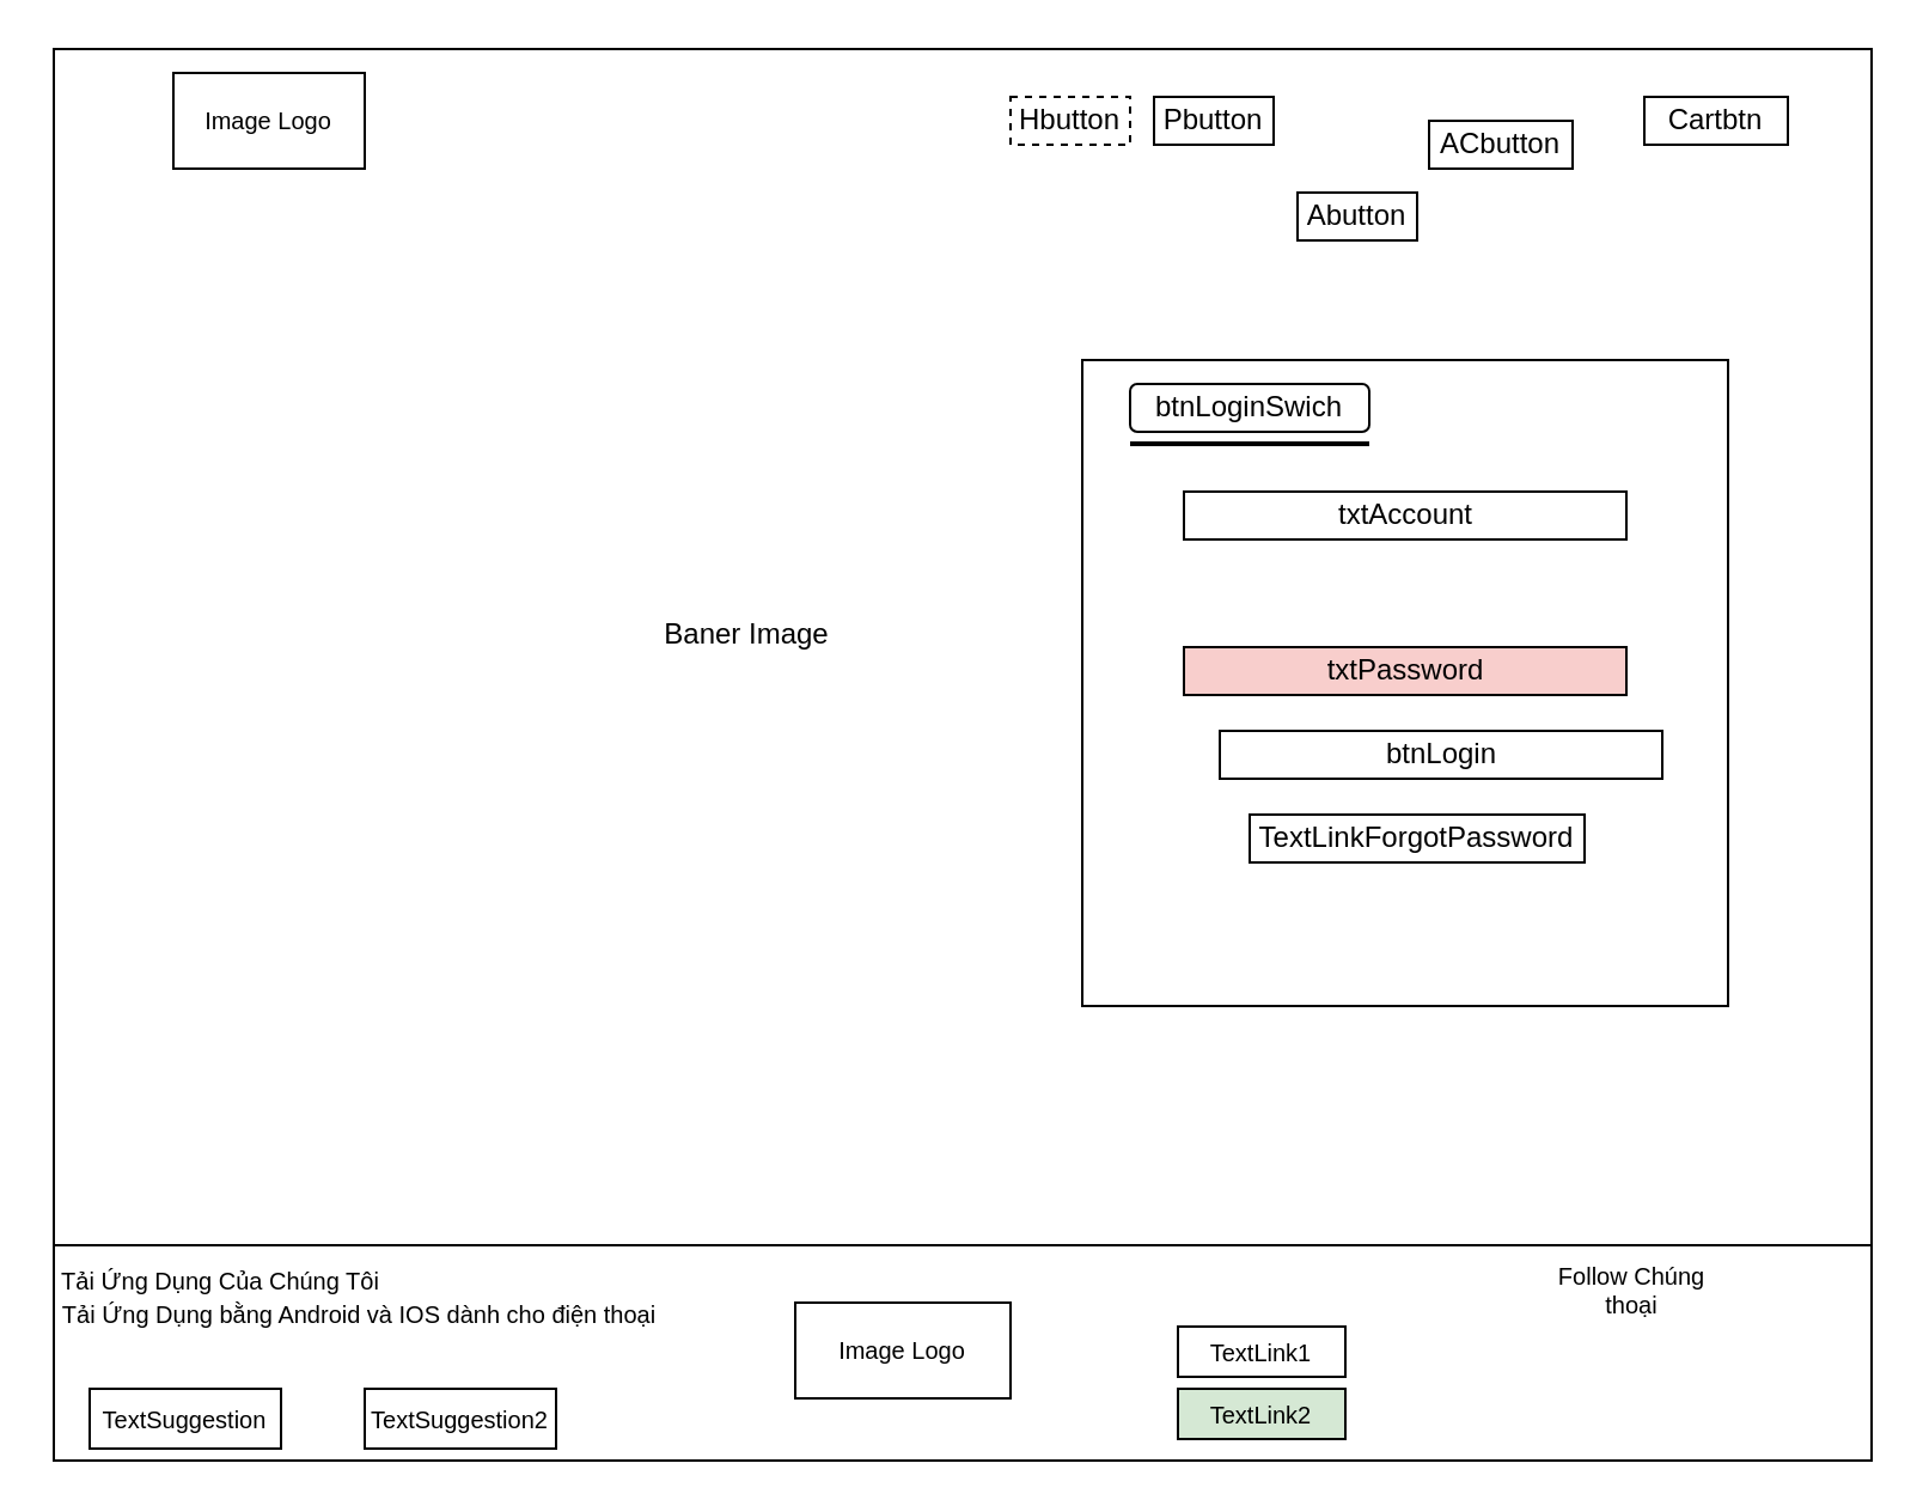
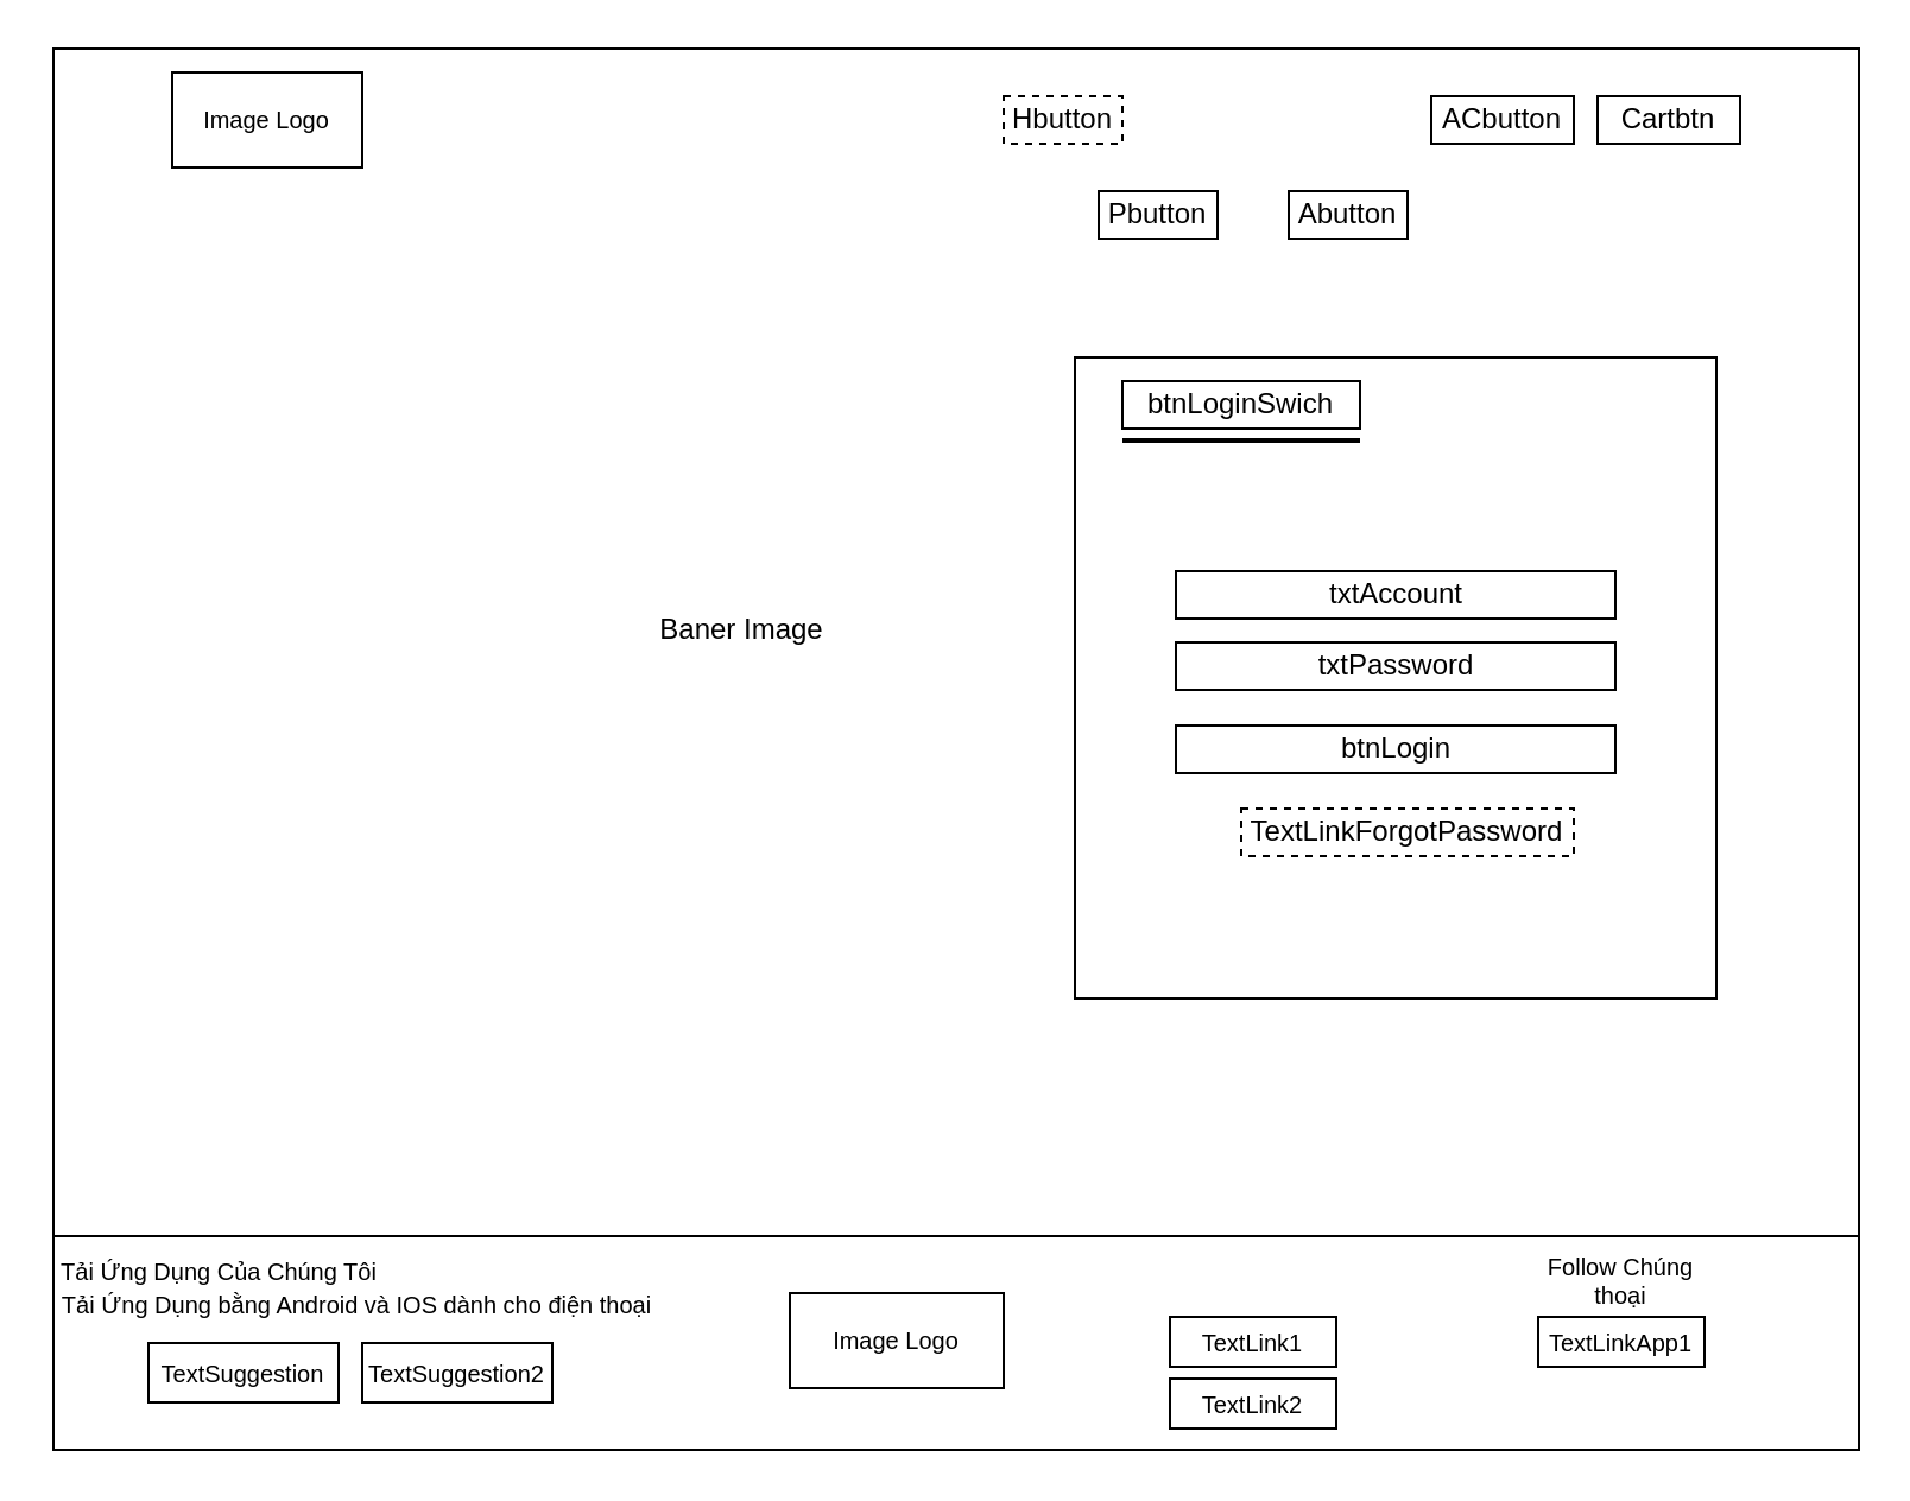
  <mxCell id="0" />
  <mxCell id="1" parent="0" />
  <mxCell id="2" value="" style="rounded=0;whiteSpace=wrap;html=1;" vertex="1" parent="1"><mxGeometry x="22" y="20" width="760" height="590" as="geometry" /></mxCell>
  <mxCell id="3" value="&lt;span style=&quot;font-size: 10px;&quot;&gt;Image Logo&lt;/span&gt;" style="rounded=0;whiteSpace=wrap;html=1;" vertex="1" parent="1"><mxGeometry x="72" y="30" width="80" height="40" as="geometry" /></mxCell>
  <mxCell id="4" value="Hbutton" style="rounded=0;whiteSpace=wrap;html=1;dashed=1;" vertex="1" parent="1"><mxGeometry x="422" y="40" width="50" height="20" as="geometry" /></mxCell>
- <mxCell id="5" value="Pbutton" style="rounded=0;whiteSpace=wrap;html=1;" vertex="1" parent="1"><mxGeometry x="482" y="40" width="50" height="20" as="geometry" /></mxCell>
+ <mxCell id="5" value="Pbutton" style="rounded=0;whiteSpace=wrap;html=1;" vertex="1" parent="1"><mxGeometry x="462" y="80" width="50" height="20" as="geometry" /></mxCell>
  <mxCell id="6" value="Abutton" style="rounded=0;whiteSpace=wrap;html=1;" vertex="1" parent="1"><mxGeometry x="542" y="80" width="50" height="20" as="geometry" /></mxCell>
- <mxCell id="7" value="ACbutton" style="rounded=0;whiteSpace=wrap;html=1;" vertex="1" parent="1"><mxGeometry x="597" y="50" width="60" height="20" as="geometry" /></mxCell>
- <mxCell id="8" value="Cartbtn" style="rounded=0;whiteSpace=wrap;html=1;" vertex="1" parent="1"><mxGeometry x="687" y="40" width="60" height="20" as="geometry" /></mxCell>
+ <mxCell id="7" value="ACbutton" style="rounded=0;whiteSpace=wrap;html=1;" vertex="1" parent="1"><mxGeometry x="602" y="40" width="60" height="20" as="geometry" /></mxCell>
+ <mxCell id="8" value="Cartbtn" style="rounded=0;whiteSpace=wrap;html=1;" vertex="1" parent="1"><mxGeometry x="672" y="40" width="60" height="20" as="geometry" /></mxCell>
  <mxCell id="9" value="" style="rounded=0;whiteSpace=wrap;html=1;" vertex="1" parent="1"><mxGeometry x="22" y="520" width="760" height="90" as="geometry" /></mxCell>
  <mxCell id="10" value="Tải Ứng Dụng Của Chúng Tôi" style="text;html=1;strokeColor=none;fillColor=none;align=center;verticalAlign=middle;whiteSpace=wrap;rounded=0;fontSize=10;" vertex="1" parent="1"><mxGeometry x="22" y="530" width="140" height="10" as="geometry" /></mxCell>
  <mxCell id="11" value="Tải Ứng Dụng bằng Android và IOS dành cho điện thoại" style="text;html=1;strokeColor=none;fillColor=none;align=center;verticalAlign=middle;whiteSpace=wrap;rounded=0;fontSize=10;" vertex="1" parent="1"><mxGeometry x="20" y="544" width="260" height="10" as="geometry" /></mxCell>
- <mxCell id="12" value="TextSuggestion" style="rounded=0;whiteSpace=wrap;html=1;fontSize=10;" vertex="1" parent="1"><mxGeometry x="37" y="580" width="80" height="25" as="geometry" /></mxCell>
- <mxCell id="13" value="TextSuggestion2" style="rounded=0;whiteSpace=wrap;html=1;fontSize=10;" vertex="1" parent="1"><mxGeometry x="152" y="580" width="80" height="25" as="geometry" /></mxCell>
+ <mxCell id="12" value="TextSuggestion" style="rounded=0;whiteSpace=wrap;html=1;fontSize=10;" vertex="1" parent="1"><mxGeometry x="62" y="565" width="80" height="25" as="geometry" /></mxCell>
+ <mxCell id="13" value="TextSuggestion2" style="rounded=0;whiteSpace=wrap;html=1;fontSize=10;" vertex="1" parent="1"><mxGeometry x="152" y="565" width="80" height="25" as="geometry" /></mxCell>
  <mxCell id="14" value="Image Logo" style="rounded=0;whiteSpace=wrap;html=1;fontSize=10;" vertex="1" parent="1"><mxGeometry x="332" y="544" width="90" height="40" as="geometry" /></mxCell>
  <mxCell id="15" value="TextLink1" style="rounded=0;whiteSpace=wrap;html=1;fontSize=10;" vertex="1" parent="1"><mxGeometry x="492" y="554" width="70" height="21" as="geometry" /></mxCell>
- <mxCell id="16" value="TextLink2" style="rounded=0;whiteSpace=wrap;html=1;fontSize=10;fillColor=#d5e8d4;" vertex="1" parent="1"><mxGeometry x="492" y="580" width="70" height="21" as="geometry" /></mxCell>
+ <mxCell id="16" value="TextLink2" style="rounded=0;whiteSpace=wrap;html=1;fontSize=10;" vertex="1" parent="1"><mxGeometry x="492" y="580" width="70" height="21" as="geometry" /></mxCell>
  <mxCell id="17" value="Follow Chúng thoại" style="text;html=1;strokeColor=none;fillColor=none;align=center;verticalAlign=middle;whiteSpace=wrap;rounded=0;fontSize=10;" vertex="1" parent="1"><mxGeometry x="642" y="524" width="80" height="30" as="geometry" /></mxCell>
+ <mxCell id="18" value="TextLinkApp1" style="rounded=0;whiteSpace=wrap;html=1;fontSize=10;" vertex="1" parent="1"><mxGeometry x="647" y="554" width="70" height="21" as="geometry" /></mxCell>
  <mxCell id="19" value="Baner Image" style="text;html=1;strokeColor=none;fillColor=none;align=center;verticalAlign=middle;whiteSpace=wrap;rounded=0;" vertex="1" parent="1"><mxGeometry x="262" y="250" width="100" height="30" as="geometry" /></mxCell>
  <mxCell id="20" value="" style="rounded=0;whiteSpace=wrap;html=1;" vertex="1" parent="1"><mxGeometry x="452" y="150" width="270" height="270" as="geometry" /></mxCell>
- <mxCell id="21" value="btnLoginSwich" style="whiteSpace=wrap;html=1;rounded=1;" vertex="1" parent="1"><mxGeometry x="472" y="160" width="100" height="20" as="geometry" /></mxCell>
- <mxCell id="22" value="txtAccount" style="rounded=0;whiteSpace=wrap;html=1;" vertex="1" parent="1"><mxGeometry x="494.5" y="205" width="185" height="20" as="geometry" /></mxCell>
- <mxCell id="23" value="txtPassword" style="rounded=0;whiteSpace=wrap;html=1;fillColor=#f8cecc;" vertex="1" parent="1"><mxGeometry x="494.5" y="270" width="185" height="20" as="geometry" /></mxCell>
- <mxCell id="24" value="btnLogin" style="rounded=0;whiteSpace=wrap;html=1;" vertex="1" parent="1"><mxGeometry x="509.5" y="305" width="185" height="20" as="geometry" /></mxCell>
- <mxCell id="25" value="TextLinkForgotPassword" style="rounded=0;whiteSpace=wrap;html=1;" vertex="1" parent="1"><mxGeometry x="522" y="340" width="140" height="20" as="geometry" /></mxCell>
+ <mxCell id="21" value="btnLoginSwich" style="rounded=0;whiteSpace=wrap;html=1;" vertex="1" parent="1"><mxGeometry x="472" y="160" width="100" height="20" as="geometry" /></mxCell>
+ <mxCell id="22" value="txtAccount" style="rounded=0;whiteSpace=wrap;html=1;" vertex="1" parent="1"><mxGeometry x="494.5" y="240" width="185" height="20" as="geometry" /></mxCell>
+ <mxCell id="23" value="txtPassword" style="rounded=0;whiteSpace=wrap;html=1;" vertex="1" parent="1"><mxGeometry x="494.5" y="270" width="185" height="20" as="geometry" /></mxCell>
+ <mxCell id="24" value="btnLogin" style="rounded=0;whiteSpace=wrap;html=1;" vertex="1" parent="1"><mxGeometry x="494.5" y="305" width="185" height="20" as="geometry" /></mxCell>
+ <mxCell id="25" value="TextLinkForgotPassword" style="rounded=0;whiteSpace=wrap;html=1;dashed=1;" vertex="1" parent="1"><mxGeometry x="522" y="340" width="140" height="20" as="geometry" /></mxCell>
  <mxCell id="26" value="" style="line;strokeWidth=2;html=1;" vertex="1" parent="1"><mxGeometry x="472" y="180" width="100" height="10" as="geometry" /></mxCell>
